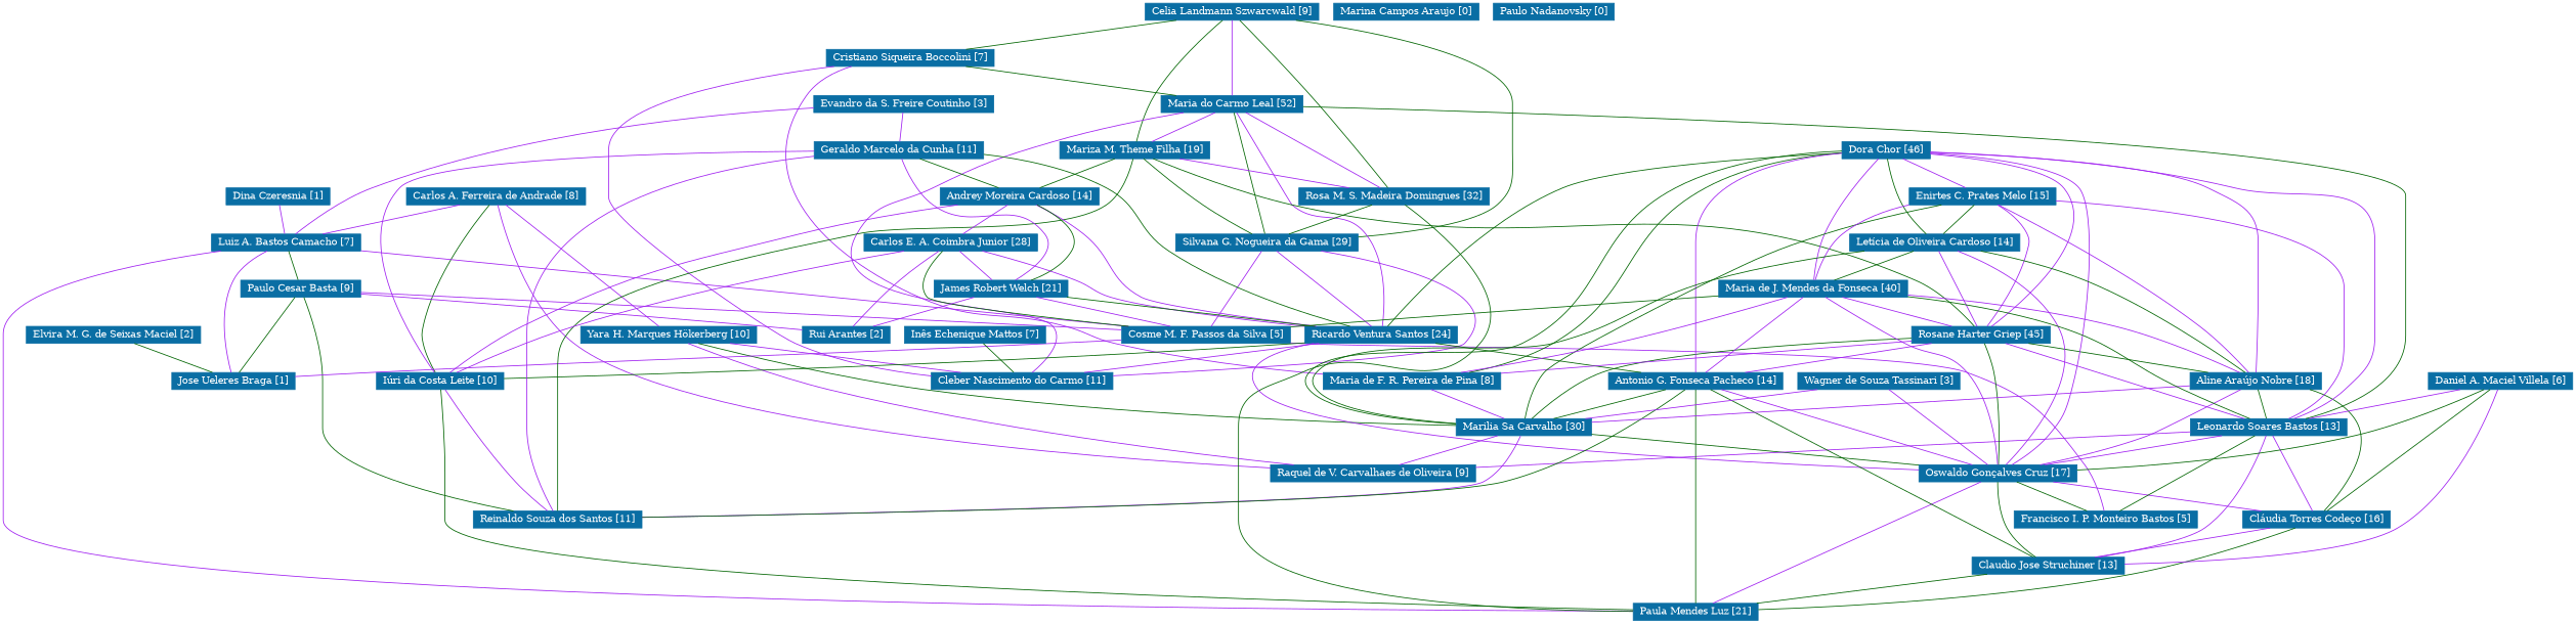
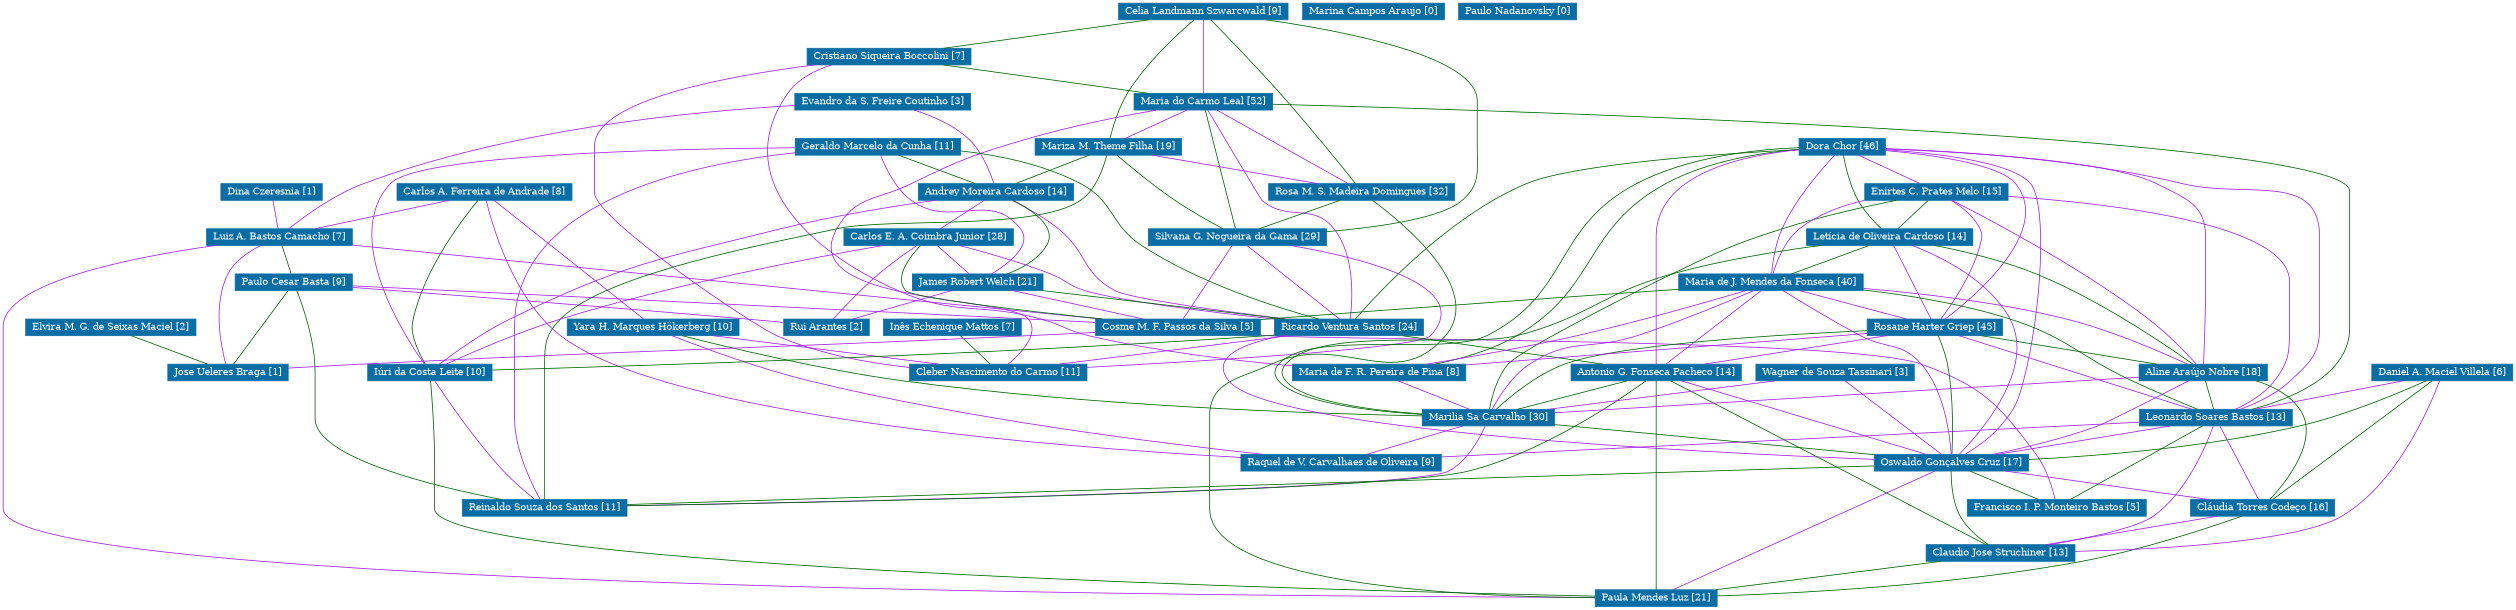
  strict graph {
    node [color="#0A6EA4" fontcolor="#FFFFFF" fontsize=12 shape=rectangle style=filled]
    edge [color=purple]
    n1 [height=0.29167 label="Carlos A. Ferreira de Andrade [8]" width=2.4583]
    n2 [height=0.29167 label="Luiz A. Bastos Camacho [7]" width=2.1111]
    n3 [height=0.29167 label="Yara H. Marques Hökerberg [10]" width=2.4444]
    n4 [height=0.29167 label="Iúri da Costa Leite [10]" width=1.7639]
    n5 [height=0.29167 label="Raquel de V. Carvalhaes de Oliveira [9]" width=2.875]
    n6 [height=0.29167 label="Jose Ueleres Braga [1]" width=1.7222]
    n7 [height=0.29167 label="Paulo Cesar Basta [9]" width=1.6528]
    n8 [height=0.29167 label="Cosme M. F. Passos da Silva [5]" width=2.375]
    n9 [height=0.29167 label="Paula Mendes Luz [21]" width=1.7778]
    n10 [height=0.29167 label="Cleber Nascimento do Carmo [11]" width=2.5]
    n11 [height=0.29167 label="Marilia Sa Carvalho [30]" width=1.8611]
    n12 [height=0.29167 label="Reinaldo Souza dos Santos [11]" width=2.3333]
    n13 [height=0.29167 label="Rui Arantes [2]" width=1.25]
    n14 [height=0.29167 label="Francisco I. P. Monteiro Bastos [5]" width=2.5278]
    n15 [height=0.29167 label="Oswaldo Gonçalves Cruz [17]" width=2.2361]
    n16 [height=0.29167 label="Cláudia Torres Codeço [16]" width=2.0694]
    n17 [height=0.29167 label="Claudio Jose Struchiner [13]" width=2.1111]
    n18 [height=0.29167 label="Celia Landmann Szwarcwald [9]" width=2.4028]
    n19 [height=0.29167 label="Cristiano Siqueira Boccolini [7]" width=2.3194]
    n20 [height=0.29167 label="Maria do Carmo Leal [52]" width=1.9583]
    n21 [height=0.29167 label="Mariza M. Theme Filha [19]" width=2.1111]
    n22 [height=0.29167 label="Rosa M. S. Madeira Domingues [32]" width=2.6667]
    n23 [height=0.29167 label="Silvana G. Nogueira da Gama [29]" width=2.5278]
    n24 [height=0.29167 label="Maria de F. R. Pereira de Pina [8]" width=2.4444]
    n25 [height=0.29167 label="Ricardo Ventura Santos [24]" width=2.1111]
    n26 [height=0.29167 label="Leonardo Soares Bastos [13]" width=2.1389]
    n27 [height=0.29167 label="Rosane Harter Griep [45]" width=1.9028]
    n28 [height=0.29167 label="Andrey Moreira Cardoso [14]" width=2.1944]
    n29 [height=0.29167 label="Antonio G. Fonseca Pacheco [14]" width=2.4722]
    n30 [height=0.29167 label="Aline Araújo Nobre [18]" width=1.8611]
    n31 [height=0.29167 label="Carlos E. A. Coimbra Junior [28]" width=2.4306]
    n32 [height=0.29167 label="James Robert Welch [21]" width=1.9028]
    n33 [height=0.29167 label="Dina Czeresnia [1]" width=1.4722]
    n34 [height=0.29167 label="Elvira M. G. de Seixas Maciel [2]" width=2.4444]
    n35 [height=0.29167 label="Dora Chor [46]" width=1.25]
    n36 [height=0.29167 label="Enirtes C. Prates Melo [15]" width=2.0278]
    n37 [height=0.29167 label="Letícia de Oliveira Cardoso [14]" width=2.3611]
    n38 [height=0.29167 label="Maria de J. Mendes da Fonseca [40]" width=2.6111]
    n39 [height=0.29167 label="Evandro da S. Freire Coutinho [3]" width=2.4861]
    n40 [height=0.29167 label="Geraldo Marcelo da Cunha [11]" width=2.3333]
    n41 [height=0.29167 label="Inês Echenique Mattos [7]" width=1.9583]
    n42 [height=0.29167 label="Marina Campos Araujo [0]" width=2.0139]
    n43 [height=0.29167 label="Paulo Nadanovsky [0]" width=1.7083]
    n44 [height=0.29167 label="Daniel A. Maciel Villela [6]" width=2.0694]
    n45 [height=0.29167 label="Wagner de Souza Tassinari [3]" width=2.2639]
    n1 -- n2
    n1 -- n3
    n1 -- n4 [color=darkgreen]
    n1 -- n5
    n2 -- n6
    n2 -- n7 [color=darkgreen]
    n2 -- n8
    n2 -- n9
    n3 -- n5
    n3 -- n10
    n3 -- n11 [color=darkgreen]
    n4 -- n9 [color=darkgreen]
    n4 -- n12
    n7 -- n6 [color=darkgreen]
    n7 -- n8
    n7 -- n12 [color=darkgreen]
    n7 -- n13
    n8 -- n6
    n8 -- n14
    n11 -- n5
    n11 -- n12
    n11 -- n15 [color=darkgreen]
    n15 -- n9
+   n15 -- n12 [color=darkgreen]
    n15 -- n14 [color=darkgreen]
    n15 -- n16
    n15 -- n17 [color=darkgreen]
    n16 -- n9 [color=darkgreen]
    n16 -- n17
    n17 -- n9 [color=darkgreen]
    n18 -- n19 [color=darkgreen]
    n18 -- n20
    n18 -- n21 [color=darkgreen]
    n18 -- n22 [color=darkgreen]
    n18 -- n23 [color=darkgreen]
    n19 -- n10
    n19 -- n20 [color=darkgreen]
    n19 -- n24
    n20 -- n10
    n20 -- n21
    n20 -- n22
    n20 -- n23 [color=darkgreen]
    n20 -- n25
    n20 -- n26 [color=darkgreen]
    n21 -- n12 [color=darkgreen]
    n21 -- n22
    n21 -- n23 [color=darkgreen]
-   n21 -- n27 [color=darkgreen]
    n21 -- n28 [color=darkgreen]
    n22 -- n9 [color=darkgreen]
    n22 -- n23 [color=darkgreen]
    n23 -- n8
    n23 -- n10
    n23 -- n25
    n24 -- n11
    n25 -- n4 [color=darkgreen]
    n25 -- n10
    n25 -- n15
    n25 -- n29 [color=darkgreen]
    n26 -- n5
    n26 -- n14 [color=darkgreen]
    n26 -- n15
    n26 -- n16
    n26 -- n17
    n27 -- n11 [color=darkgreen]
    n27 -- n15 [color=darkgreen]
    n27 -- n24
    n27 -- n26
    n27 -- n29
    n27 -- n30 [color=darkgreen]
    n28 -- n4
    n28 -- n25
    n28 -- n31
    n28 -- n32 [color=darkgreen]
    n29 -- n9 [color=darkgreen]
    n29 -- n11 [color=darkgreen]
    n29 -- n12 [color=darkgreen]
    n29 -- n15
    n29 -- n17 [color=darkgreen]
    n30 -- n11
    n30 -- n15
    n30 -- n16 [color=darkgreen]
    n30 -- n26 [color=darkgreen]
    n31 -- n4
    n31 -- n8 [color=darkgreen]
    n31 -- n13
    n31 -- n25
    n31 -- n32
    n32 -- n8
    n32 -- n13
    n32 -- n25 [color=darkgreen]
    n33 -- n2
    n34 -- n6 [color=darkgreen]
    n35 -- n11 [color=darkgreen]
    n35 -- n15
    n35 -- n24 [color=darkgreen]
    n35 -- n25 [color=darkgreen]
    n35 -- n26
    n35 -- n27
    n35 -- n29
    n35 -- n30
    n35 -- n36
    n35 -- n37 [color=darkgreen]
    n35 -- n38
    n36 -- n11 [color=darkgreen]
    n36 -- n26
    n36 -- n27
    n36 -- n30
    n36 -- n37 [color=darkgreen]
    n36 -- n38
    n37 -- n11 [color=darkgreen]
    n37 -- n15
    n37 -- n27
    n37 -- n30 [color=darkgreen]
    n37 -- n38 [color=darkgreen]
    n38 -- n8 [color=darkgreen]
+   n38 -- n11
    n38 -- n15
    n38 -- n24
    n38 -- n26 [color=darkgreen]
    n38 -- n27
    n38 -- n29
    n38 -- n30
    n39 -- n2
-   n39 -- n40
+   n39 -- n28
    n40 -- n4
    n40 -- n12
    n40 -- n25 [color=darkgreen]
    n40 -- n28 [color=darkgreen]
    n40 -- n32
    n41 -- n10 [color=darkgreen]
    n44 -- n15 [color=darkgreen]
    n44 -- n16 [color=darkgreen]
    n44 -- n17
    n44 -- n26
    n45 -- n11
    n45 -- n15
  }
